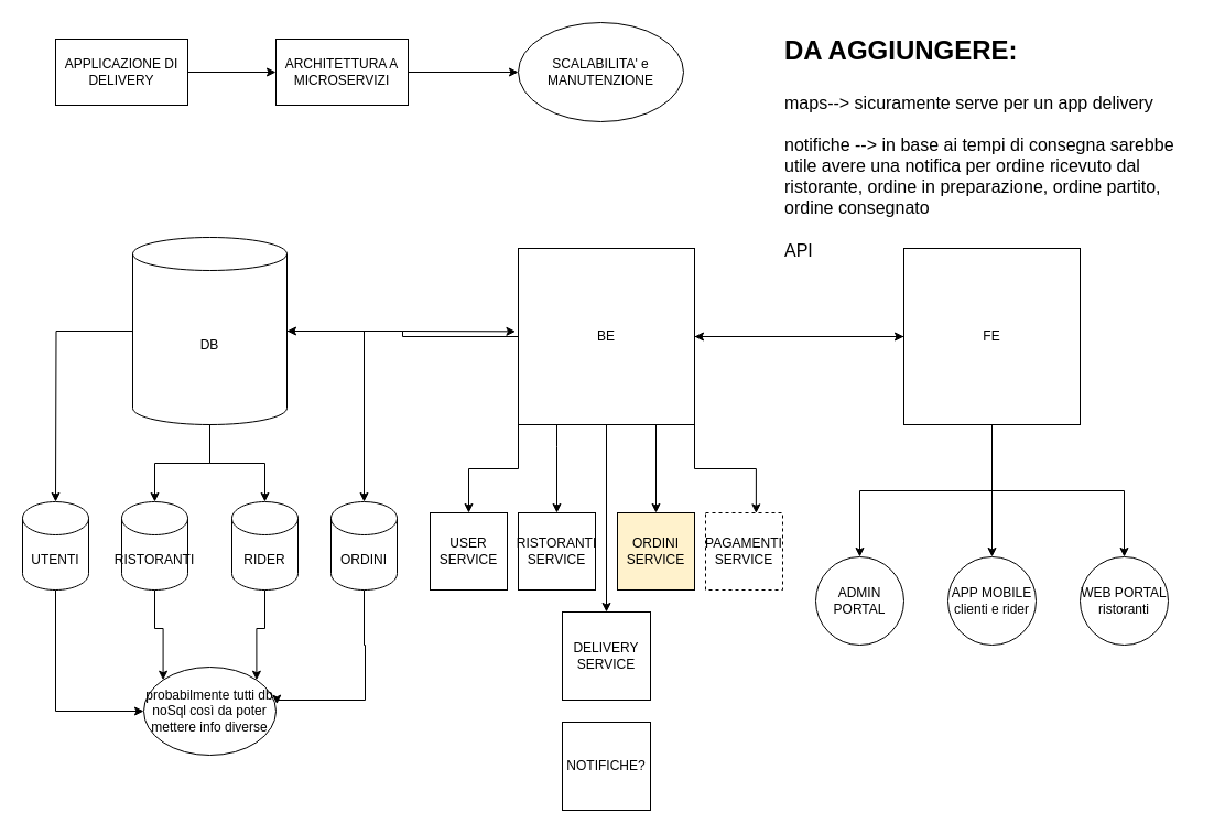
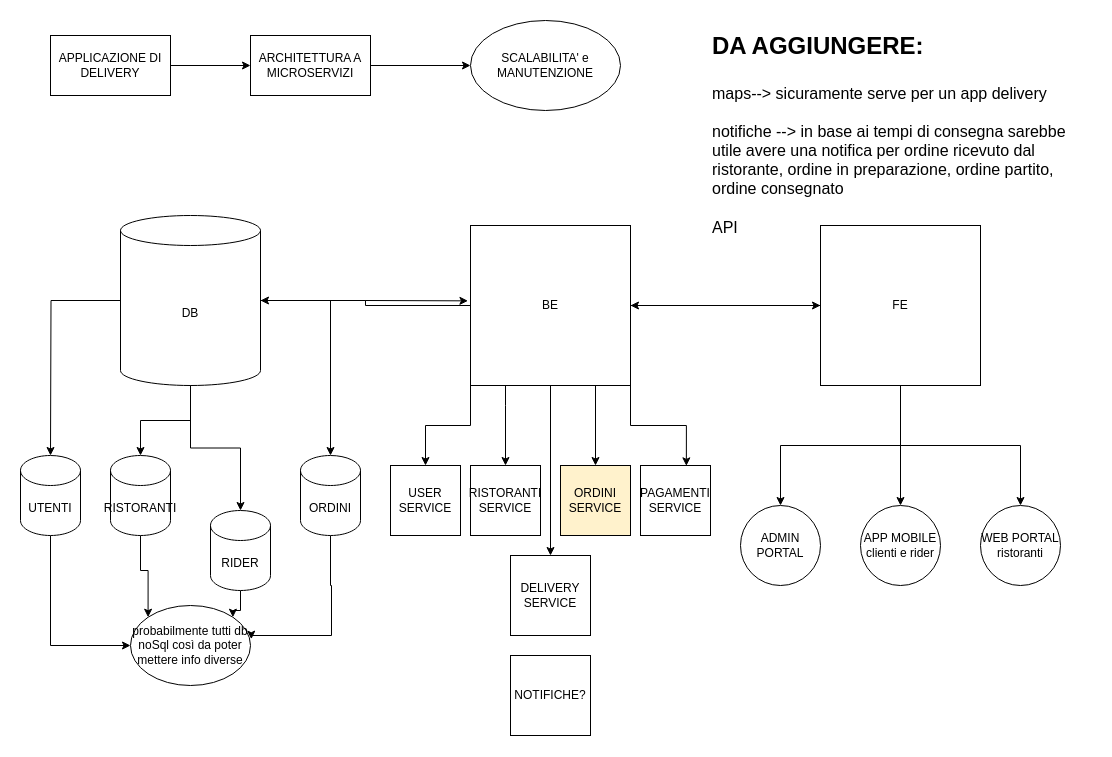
  <mxCell id="0" />
  <mxCell id="1" parent="0" />
  <mxCell id="2" value="" style="edgeStyle=orthogonalEdgeStyle;rounded=0;orthogonalLoop=1;jettySize=auto;html=1;" edge="1" parent="1" source="3" target="31"><mxGeometry relative="1" as="geometry" /></mxCell>
  <mxCell id="3" value="APPLICAZIONE DI DELIVERY" style="rounded=0;whiteSpace=wrap;html=1;" vertex="1" parent="1"><mxGeometry x="50" y="35" width="120" height="60" as="geometry" /></mxCell>
  <mxCell id="4" style="edgeStyle=orthogonalEdgeStyle;rounded=0;orthogonalLoop=1;jettySize=auto;html=1;" edge="1" parent="1" source="5" target="22"><mxGeometry relative="1" as="geometry" /></mxCell>
  <mxCell id="5" value="DB" style="shape=cylinder3;whiteSpace=wrap;html=1;boundedLbl=1;backgroundOutline=1;size=15;" vertex="1" parent="1"><mxGeometry x="120" y="215" width="140" height="170" as="geometry" /></mxCell>
  <mxCell id="6" style="edgeStyle=orthogonalEdgeStyle;rounded=0;orthogonalLoop=1;jettySize=auto;html=1;" edge="1" parent="1" source="11" target="16"><mxGeometry relative="1" as="geometry" /></mxCell>
  <mxCell id="7" value="" style="edgeStyle=orthogonalEdgeStyle;rounded=0;orthogonalLoop=1;jettySize=auto;html=1;" edge="1" parent="1" source="11" target="36"><mxGeometry relative="1" as="geometry"><Array as="points"><mxPoint x="505" y="405" /><mxPoint x="505" y="405" /></Array></mxGeometry></mxCell>
  <mxCell id="8" style="edgeStyle=orthogonalEdgeStyle;rounded=0;orthogonalLoop=1;jettySize=auto;html=1;exitX=0.25;exitY=1;exitDx=0;exitDy=0;entryX=0.5;entryY=0;entryDx=0;entryDy=0;" edge="1" parent="1" source="11" target="39"><mxGeometry relative="1" as="geometry"><Array as="points"><mxPoint x="470" y="385" /><mxPoint x="470" y="425" /><mxPoint x="425" y="425" /></Array></mxGeometry></mxCell>
  <mxCell id="9" style="edgeStyle=orthogonalEdgeStyle;rounded=0;orthogonalLoop=1;jettySize=auto;html=1;exitX=0.75;exitY=1;exitDx=0;exitDy=0;" edge="1" parent="1" source="11" target="37"><mxGeometry relative="1" as="geometry"><Array as="points"><mxPoint x="595" y="385" /></Array></mxGeometry></mxCell>
  <mxCell id="10" style="edgeStyle=orthogonalEdgeStyle;rounded=0;orthogonalLoop=1;jettySize=auto;html=1;entryX=0.5;entryY=0;entryDx=0;entryDy=0;" edge="1" parent="1" source="11" target="41"><mxGeometry relative="1" as="geometry" /></mxCell>
  <mxCell id="11" value="BE" style="whiteSpace=wrap;html=1;aspect=fixed;" vertex="1" parent="1"><mxGeometry x="470" y="225" width="160" height="160" as="geometry" /></mxCell>
  <mxCell id="12" style="edgeStyle=orthogonalEdgeStyle;rounded=0;orthogonalLoop=1;jettySize=auto;html=1;entryX=1;entryY=0.5;entryDx=0;entryDy=0;" edge="1" parent="1" source="16" target="11"><mxGeometry relative="1" as="geometry" /></mxCell>
  <mxCell id="13" value="" style="edgeStyle=orthogonalEdgeStyle;rounded=0;orthogonalLoop=1;jettySize=auto;html=1;" edge="1" parent="1" source="16" target="33"><mxGeometry relative="1" as="geometry" /></mxCell>
  <mxCell id="14" value="" style="edgeStyle=orthogonalEdgeStyle;rounded=0;orthogonalLoop=1;jettySize=auto;html=1;" edge="1" parent="1" source="16" target="34"><mxGeometry relative="1" as="geometry" /></mxCell>
  <mxCell id="15" value="" style="edgeStyle=orthogonalEdgeStyle;rounded=0;orthogonalLoop=1;jettySize=auto;html=1;" edge="1" parent="1" source="16" target="35"><mxGeometry relative="1" as="geometry" /></mxCell>
  <mxCell id="16" value="FE" style="whiteSpace=wrap;html=1;aspect=fixed;" vertex="1" parent="1"><mxGeometry x="820" y="225" width="160" height="160" as="geometry" /></mxCell>
  <mxCell id="17" style="edgeStyle=orthogonalEdgeStyle;rounded=0;orthogonalLoop=1;jettySize=auto;html=1;entryX=0;entryY=0.5;entryDx=0;entryDy=0;" edge="1" parent="1" target="42"><mxGeometry relative="1" as="geometry"><mxPoint x="50" y="645" as="targetPoint" /><mxPoint x="50" y="535" as="sourcePoint" /><Array as="points"><mxPoint x="50" y="645" /></Array></mxGeometry></mxCell>
  <mxCell id="18" value="UTENTI" style="shape=cylinder3;whiteSpace=wrap;html=1;boundedLbl=1;backgroundOutline=1;size=15;" vertex="1" parent="1"><mxGeometry x="20" y="455" width="60" height="80" as="geometry" /></mxCell>
  <mxCell id="19" style="edgeStyle=orthogonalEdgeStyle;rounded=0;orthogonalLoop=1;jettySize=auto;html=1;entryX=0;entryY=0;entryDx=0;entryDy=0;" edge="1" parent="1" source="20" target="42"><mxGeometry relative="1" as="geometry" /></mxCell>
  <mxCell id="20" value="RISTORANTI" style="shape=cylinder3;whiteSpace=wrap;html=1;boundedLbl=1;backgroundOutline=1;size=15;" vertex="1" parent="1"><mxGeometry x="110" y="455" width="60" height="80" as="geometry" /></mxCell>
  <mxCell id="21" style="edgeStyle=orthogonalEdgeStyle;rounded=0;orthogonalLoop=1;jettySize=auto;html=1;entryX=1.007;entryY=0.421;entryDx=0;entryDy=0;entryPerimeter=0;" edge="1" parent="1" source="22" target="42"><mxGeometry relative="1" as="geometry"><mxPoint x="330" y="635" as="targetPoint" /><Array as="points"><mxPoint x="330" y="585" /><mxPoint x="331" y="585" /><mxPoint x="331" y="635" /><mxPoint x="251" y="635" /></Array></mxGeometry></mxCell>
  <mxCell id="22" value="ORDINI" style="shape=cylinder3;whiteSpace=wrap;html=1;boundedLbl=1;backgroundOutline=1;size=15;" vertex="1" parent="1"><mxGeometry x="300" y="455" width="60" height="80" as="geometry" /></mxCell>
  <mxCell id="23" style="edgeStyle=orthogonalEdgeStyle;rounded=0;orthogonalLoop=1;jettySize=auto;html=1;entryX=1;entryY=0;entryDx=0;entryDy=0;" edge="1" parent="1" source="24" target="42"><mxGeometry relative="1" as="geometry" /></mxCell>
- <mxCell id="24" value="RIDER" style="shape=cylinder3;whiteSpace=wrap;html=1;boundedLbl=1;backgroundOutline=1;size=15;" vertex="1" parent="1"><mxGeometry x="210" y="455" width="60" height="80" as="geometry" /></mxCell>
+ <mxCell id="24" value="RIDER" style="shape=cylinder3;whiteSpace=wrap;html=1;boundedLbl=1;backgroundOutline=1;size=15;" vertex="1" parent="1"><mxGeometry x="210" y="510" width="60" height="80" as="geometry" /></mxCell>
  <mxCell id="25" style="edgeStyle=orthogonalEdgeStyle;rounded=0;orthogonalLoop=1;jettySize=auto;html=1;entryX=0.5;entryY=0;entryDx=0;entryDy=0;entryPerimeter=0;" edge="1" parent="1" source="5"><mxGeometry relative="1" as="geometry"><mxPoint x="50" y="455" as="targetPoint" /></mxGeometry></mxCell>
  <mxCell id="26" style="edgeStyle=orthogonalEdgeStyle;rounded=0;orthogonalLoop=1;jettySize=auto;html=1;entryX=0.5;entryY=0;entryDx=0;entryDy=0;entryPerimeter=0;" edge="1" parent="1" source="5" target="20"><mxGeometry relative="1" as="geometry" /></mxCell>
  <mxCell id="27" style="edgeStyle=orthogonalEdgeStyle;rounded=0;orthogonalLoop=1;jettySize=auto;html=1;entryX=0.5;entryY=0;entryDx=0;entryDy=0;entryPerimeter=0;" edge="1" parent="1" source="5" target="24"><mxGeometry relative="1" as="geometry" /></mxCell>
  <mxCell id="28" style="edgeStyle=orthogonalEdgeStyle;rounded=0;orthogonalLoop=1;jettySize=auto;html=1;entryX=-0.016;entryY=0.471;entryDx=0;entryDy=0;entryPerimeter=0;" edge="1" parent="1" source="5" target="11"><mxGeometry relative="1" as="geometry" /></mxCell>
  <mxCell id="29" style="edgeStyle=orthogonalEdgeStyle;rounded=0;orthogonalLoop=1;jettySize=auto;html=1;entryX=1;entryY=0.5;entryDx=0;entryDy=0;entryPerimeter=0;" edge="1" parent="1" source="11" target="5"><mxGeometry relative="1" as="geometry" /></mxCell>
  <mxCell id="30" value="" style="edgeStyle=orthogonalEdgeStyle;rounded=0;orthogonalLoop=1;jettySize=auto;html=1;" edge="1" parent="1" source="31" target="32"><mxGeometry relative="1" as="geometry" /></mxCell>
  <mxCell id="31" value="ARCHITETTURA A MICROSERVIZI" style="whiteSpace=wrap;html=1;rounded=0;" vertex="1" parent="1"><mxGeometry x="250" y="35" width="120" height="60" as="geometry" /></mxCell>
  <mxCell id="32" value="SCALABILITA' e MANUTENZIONE" style="ellipse;whiteSpace=wrap;html=1;rounded=0;" vertex="1" parent="1"><mxGeometry x="470" y="20" width="150" height="90" as="geometry" /></mxCell>
  <mxCell id="33" value="APP MOBILE&lt;div&gt;clienti e rider&lt;/div&gt;" style="ellipse;whiteSpace=wrap;html=1;" vertex="1" parent="1"><mxGeometry x="860" y="505" width="80" height="80" as="geometry" /></mxCell>
  <mxCell id="34" value="WEB PORTAL&lt;div&gt;ristoranti&lt;/div&gt;" style="ellipse;whiteSpace=wrap;html=1;" vertex="1" parent="1"><mxGeometry x="980" y="505" width="80" height="80" as="geometry" /></mxCell>
  <mxCell id="35" value="ADMIN PORTAL" style="ellipse;whiteSpace=wrap;html=1;" vertex="1" parent="1"><mxGeometry x="740" y="505" width="80" height="80" as="geometry" /></mxCell>
  <mxCell id="36" value="RISTORANTI SERVICE" style="whiteSpace=wrap;html=1;aspect=fixed;" vertex="1" parent="1"><mxGeometry x="470" y="465" width="70" height="70" as="geometry" /></mxCell>
  <mxCell id="37" value="ORDINI&lt;div&gt;SERVICE&lt;/div&gt;" style="whiteSpace=wrap;html=1;aspect=fixed;fillColor=#fff2cc;" vertex="1" parent="1"><mxGeometry x="560" y="465" width="70" height="70" as="geometry" /></mxCell>
- <mxCell id="38" value="PAGAMENTI SERVICE" style="whiteSpace=wrap;html=1;aspect=fixed;dashed=1;" vertex="1" parent="1"><mxGeometry x="640" y="465" width="70" height="70" as="geometry" /></mxCell>
+ <mxCell id="38" value="PAGAMENTI SERVICE" style="whiteSpace=wrap;html=1;aspect=fixed;" vertex="1" parent="1"><mxGeometry x="640" y="465" width="70" height="70" as="geometry" /></mxCell>
  <mxCell id="39" value="USER SERVICE" style="whiteSpace=wrap;html=1;aspect=fixed;" vertex="1" parent="1"><mxGeometry x="390" y="465" width="70" height="70" as="geometry" /></mxCell>
  <mxCell id="40" style="edgeStyle=orthogonalEdgeStyle;rounded=0;orthogonalLoop=1;jettySize=auto;html=1;exitX=1;exitY=1;exitDx=0;exitDy=0;entryX=0.655;entryY=0.005;entryDx=0;entryDy=0;entryPerimeter=0;" edge="1" parent="1" source="11" target="38"><mxGeometry relative="1" as="geometry" /></mxCell>
  <mxCell id="41" value="DELIVERY&lt;div&gt;SERVICE&lt;/div&gt;" style="whiteSpace=wrap;html=1;aspect=fixed;" vertex="1" parent="1"><mxGeometry x="510" y="555" width="80" height="80" as="geometry" /></mxCell>
  <mxCell id="42" value="probabilmente tutti db noSql così da poter mettere info diverse" style="ellipse;whiteSpace=wrap;html=1;" vertex="1" parent="1"><mxGeometry x="130" y="605" width="120" height="80" as="geometry" /></mxCell>
  <mxCell id="43" value="&lt;h1 style=&quot;margin-top: 0px;&quot;&gt;&lt;span style=&quot;background-color: transparent; color: light-dark(rgb(0, 0, 0), rgb(255, 255, 255));&quot;&gt;DA AGGIUNGERE:&lt;/span&gt;&lt;/h1&gt;&lt;h1 style=&quot;margin-top: 0px;&quot;&gt;&lt;font size=&quot;3&quot;&gt;&lt;span style=&quot;font-weight: 400;&quot;&gt;maps--&amp;gt; sicuramente serve per un app delivery&lt;/span&gt;&lt;/font&gt;&lt;/h1&gt;&lt;div&gt;&lt;font size=&quot;3&quot;&gt;&lt;span style=&quot;font-weight: 400;&quot;&gt;notifiche --&amp;gt; in base ai tempi di consegna sarebbe utile avere una notifica per ordine ricevuto dal ristorante, ordine in preparazione, ordine partito, ordine consegnato&lt;/span&gt;&lt;/font&gt;&lt;/div&gt;&lt;div&gt;&lt;font size=&quot;3&quot;&gt;&lt;span style=&quot;font-weight: 400;&quot;&gt;&lt;br&gt;&lt;/span&gt;&lt;/font&gt;&lt;/div&gt;&lt;div&gt;&lt;font size=&quot;3&quot;&gt;&lt;span style=&quot;font-weight: 400;&quot;&gt;API&lt;/span&gt;&lt;/font&gt;&lt;/div&gt;" style="text;html=1;whiteSpace=wrap;overflow=hidden;rounded=0;" vertex="1" parent="1"><mxGeometry x="710" y="25" width="380" height="210" as="geometry" /></mxCell>
  <mxCell id="44" value="NOTIFICHE?" style="whiteSpace=wrap;html=1;aspect=fixed;" vertex="1" parent="1"><mxGeometry x="510" y="655" width="80" height="80" as="geometry" /></mxCell>
